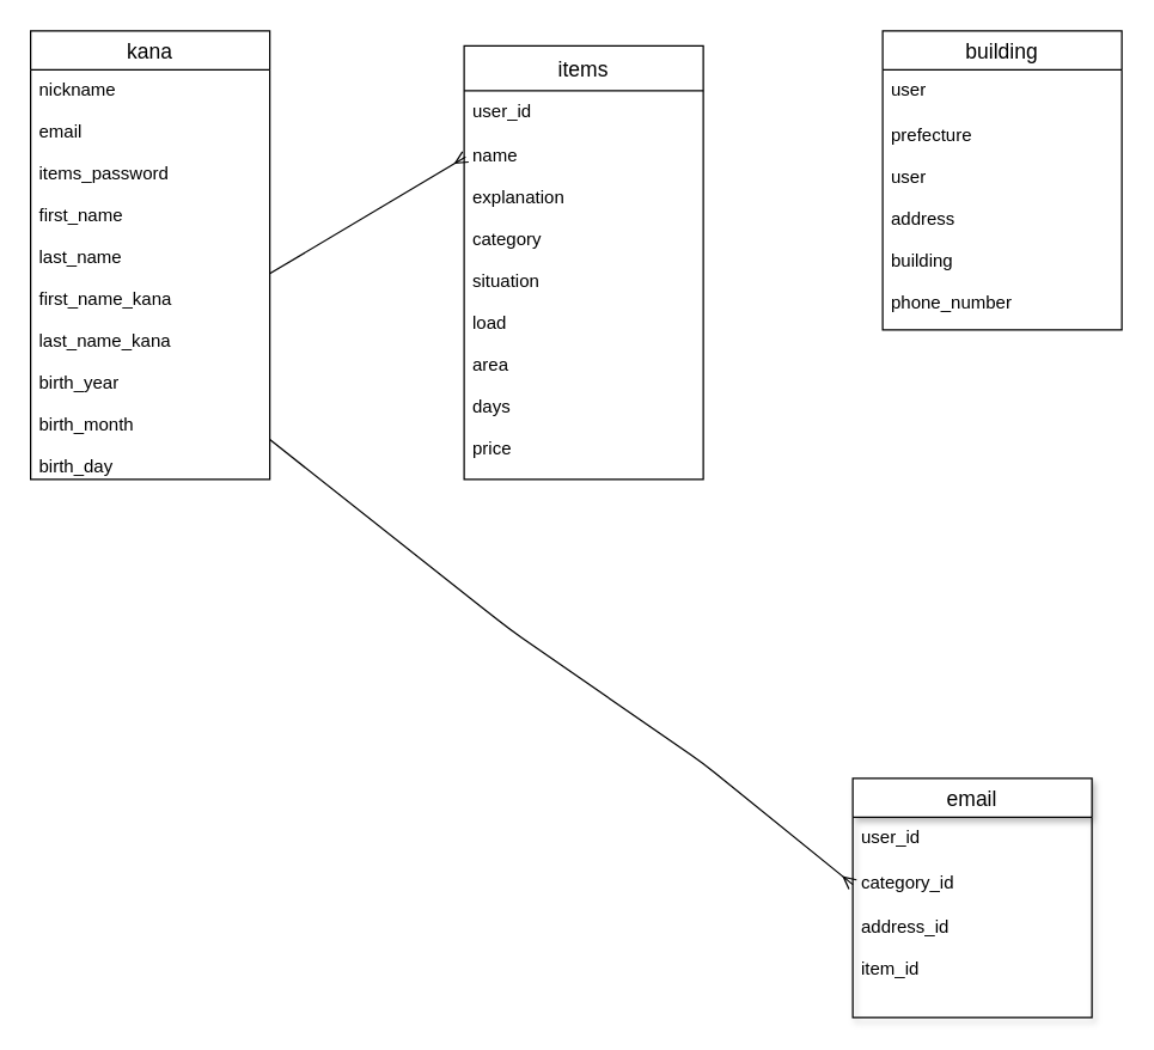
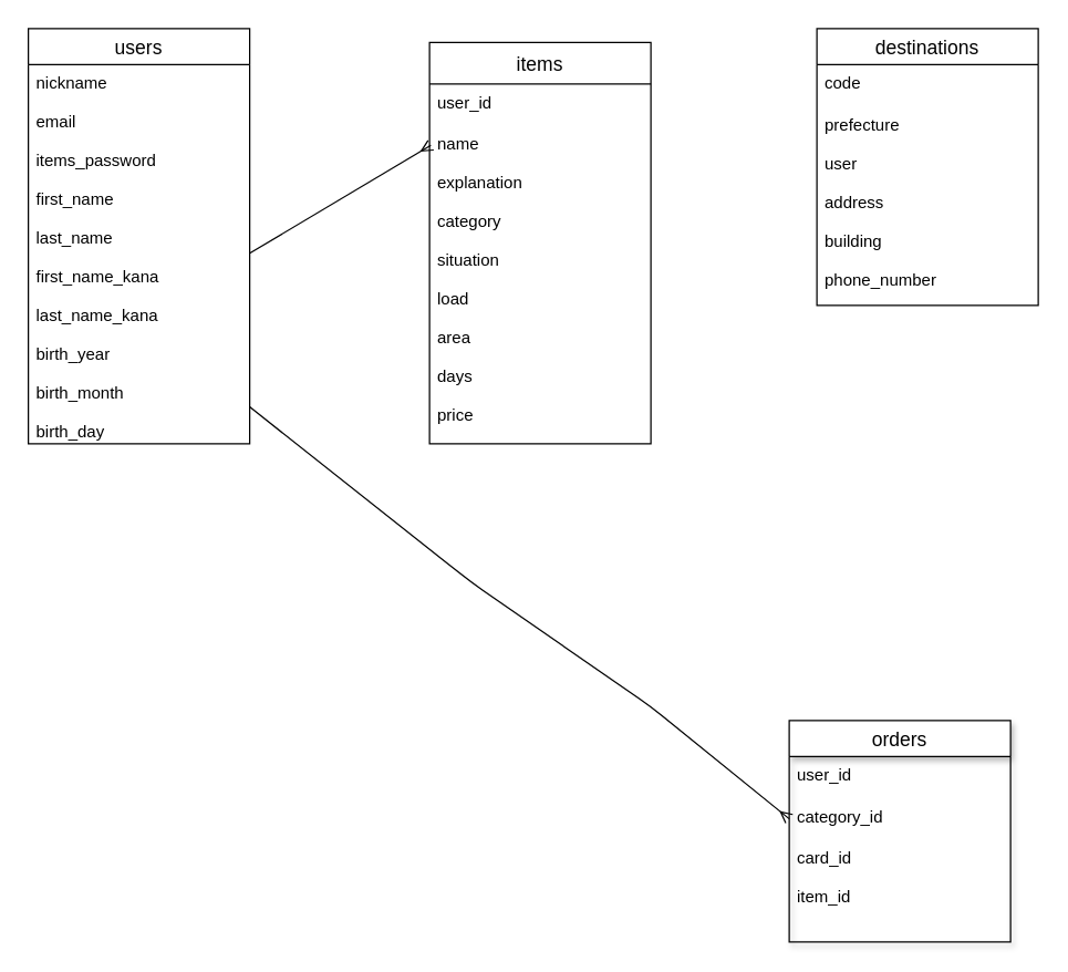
  <mxCell id="0" />
  <mxCell id="1" parent="0" />
- <mxCell id="2" value="kana" style="swimlane;fontStyle=0;childLayout=stackLayout;horizontal=1;startSize=26;horizontalStack=0;resizeParent=1;resizeParentMax=0;resizeLast=0;collapsible=1;marginBottom=0;align=center;fontSize=14;" vertex="1" parent="1"><mxGeometry x="20" y="20" width="160" height="300" as="geometry" /></mxCell>
+ <mxCell id="2" value="users" style="swimlane;fontStyle=0;childLayout=stackLayout;horizontal=1;startSize=26;horizontalStack=0;resizeParent=1;resizeParentMax=0;resizeLast=0;collapsible=1;marginBottom=0;align=center;fontSize=14;" vertex="1" parent="1"><mxGeometry x="20" y="20" width="160" height="300" as="geometry" /></mxCell>
  <mxCell id="3" value="nickname&#10;&#10;email&#10;&#10;items_password&#10;&#10;" style="text;strokeColor=none;fillColor=none;spacingLeft=4;spacingRight=4;overflow=hidden;rotatable=0;points=[[0,0.5],[1,0.5]];portConstraint=eastwest;fontSize=12;shadow=1;" vertex="1" parent="2"><mxGeometry y="26" width="160" height="274" as="geometry" /></mxCell>
- <mxCell id="4" value="building" style="swimlane;fontStyle=0;childLayout=stackLayout;horizontal=1;startSize=26;horizontalStack=0;resizeParent=1;resizeParentMax=0;resizeLast=0;collapsible=1;marginBottom=0;align=center;fontSize=14;" vertex="1" parent="1"><mxGeometry x="590" y="20" width="160" height="200" as="geometry" /></mxCell>
- <mxCell id="5" value="user&#10;&#10;" style="text;strokeColor=none;fillColor=none;spacingLeft=4;spacingRight=4;overflow=hidden;rotatable=0;points=[[0,0.5],[1,0.5]];portConstraint=eastwest;fontSize=12;" vertex="1" parent="4"><mxGeometry y="26" width="160" height="30" as="geometry" /></mxCell>
+ <mxCell id="4" value="destinations" style="swimlane;fontStyle=0;childLayout=stackLayout;horizontal=1;startSize=26;horizontalStack=0;resizeParent=1;resizeParentMax=0;resizeLast=0;collapsible=1;marginBottom=0;align=center;fontSize=14;" vertex="1" parent="1"><mxGeometry x="590" y="20" width="160" height="200" as="geometry" /></mxCell>
+ <mxCell id="5" value="code&#10;&#10;" style="text;strokeColor=none;fillColor=none;spacingLeft=4;spacingRight=4;overflow=hidden;rotatable=0;points=[[0,0.5],[1,0.5]];portConstraint=eastwest;fontSize=12;" vertex="1" parent="4"><mxGeometry y="26" width="160" height="30" as="geometry" /></mxCell>
  <mxCell id="6" value="prefecture&#10;&#10;user&#10;&#10;address&#10;&#10;building&#10;&#10;phone_number" style="text;strokeColor=none;fillColor=none;spacingLeft=4;spacingRight=4;overflow=hidden;rotatable=0;points=[[0,0.5],[1,0.5]];portConstraint=eastwest;fontSize=12;" vertex="1" parent="4"><mxGeometry y="56" width="160" height="144" as="geometry" /></mxCell>
  <mxCell id="7" value="items" style="swimlane;fontStyle=0;childLayout=stackLayout;horizontal=1;startSize=30;horizontalStack=0;resizeParent=1;resizeParentMax=0;resizeLast=0;collapsible=1;marginBottom=0;align=center;fontSize=14;" vertex="1" parent="1"><mxGeometry x="310" y="30" width="160" height="290" as="geometry" /></mxCell>
  <mxCell id="8" value="user_id" style="text;strokeColor=none;fillColor=none;spacingLeft=4;spacingRight=4;overflow=hidden;rotatable=0;points=[[0,0.5],[1,0.5]];portConstraint=eastwest;fontSize=12;" vertex="1" parent="7"><mxGeometry y="30" width="160" height="30" as="geometry" /></mxCell>
  <mxCell id="9" value="name&#10;&#10;explanation&#10;&#10;category&#10;&#10;situation&#10;&#10;load&#10;&#10;area&#10;&#10;days&#10;&#10;price" style="text;strokeColor=none;fillColor=none;spacingLeft=4;spacingRight=4;overflow=hidden;rotatable=0;points=[[0,0.5],[1,0.5]];portConstraint=eastwest;fontSize=12;" vertex="1" parent="7"><mxGeometry y="60" width="160" height="230" as="geometry" /></mxCell>
  <mxCell id="10" style="edgeStyle=none;html=1;entryX=0.006;entryY=0.062;entryDx=0;entryDy=0;entryPerimeter=0;endArrow=ERmany;endFill=0;" edge="1" parent="1" source="11" target="9"><mxGeometry relative="1" as="geometry" /></mxCell>
  <mxCell id="11" value="first_name&#10;&#10;last_name&#10;&#10;first_name_kana&#10;&#10;last_name_kana&#10;&#10;birth_year&#10;&#10;birth_month&#10;　&#10;birth_day" style="text;strokeColor=none;fillColor=none;spacingLeft=4;spacingRight=4;overflow=hidden;rotatable=0;points=[[0,0.5],[1,0.5]];portConstraint=eastwest;fontSize=12;" vertex="1" parent="1"><mxGeometry x="20" y="130" width="160" height="200" as="geometry" /></mxCell>
- <mxCell id="12" value="email" style="swimlane;fontStyle=0;childLayout=stackLayout;horizontal=1;startSize=26;horizontalStack=0;resizeParent=1;resizeParentMax=0;resizeLast=0;collapsible=1;marginBottom=0;align=center;fontSize=14;shadow=1;" vertex="1" parent="1"><mxGeometry x="570" y="520" width="160" height="160" as="geometry" /></mxCell>
+ <mxCell id="12" value="orders" style="swimlane;fontStyle=0;childLayout=stackLayout;horizontal=1;startSize=26;horizontalStack=0;resizeParent=1;resizeParentMax=0;resizeLast=0;collapsible=1;marginBottom=0;align=center;fontSize=14;shadow=1;" vertex="1" parent="1"><mxGeometry x="570" y="520" width="160" height="160" as="geometry" /></mxCell>
  <mxCell id="13" value="user_id" style="text;strokeColor=none;fillColor=none;spacingLeft=4;spacingRight=4;overflow=hidden;rotatable=0;points=[[0,0.5],[1,0.5]];portConstraint=eastwest;fontSize=12;shadow=1;" vertex="1" parent="12"><mxGeometry y="26" width="160" height="30" as="geometry" /></mxCell>
  <mxCell id="14" value="category_id" style="text;strokeColor=none;fillColor=none;spacingLeft=4;spacingRight=4;overflow=hidden;rotatable=0;points=[[0,0.5],[1,0.5]];portConstraint=eastwest;fontSize=12;shadow=1;" vertex="1" parent="12"><mxGeometry y="56" width="160" height="30" as="geometry" /></mxCell>
- <mxCell id="15" value="address_id&#10;&#10;item_id" style="text;strokeColor=none;fillColor=none;spacingLeft=4;spacingRight=4;overflow=hidden;rotatable=0;points=[[0,0.5],[1,0.5]];portConstraint=eastwest;fontSize=12;shadow=1;" vertex="1" parent="12"><mxGeometry y="86" width="160" height="74" as="geometry" /></mxCell>
+ <mxCell id="15" value="card_id&#10;&#10;item_id" style="text;strokeColor=none;fillColor=none;spacingLeft=4;spacingRight=4;overflow=hidden;rotatable=0;points=[[0,0.5],[1,0.5]];portConstraint=eastwest;fontSize=12;shadow=1;" vertex="1" parent="12"><mxGeometry y="86" width="160" height="74" as="geometry" /></mxCell>
  <mxCell id="16" style="edgeStyle=none;html=1;endArrow=ERmany;endFill=0;entryX=0;entryY=0.5;entryDx=0;entryDy=0;" edge="1" parent="1" source="11" target="14"><mxGeometry relative="1" as="geometry"><mxPoint x="148.484" y="470" as="sourcePoint" /><mxPoint x="550" y="570" as="targetPoint" /><Array as="points"><mxPoint x="340" y="420" /><mxPoint x="470" y="510" /></Array></mxGeometry></mxCell>
